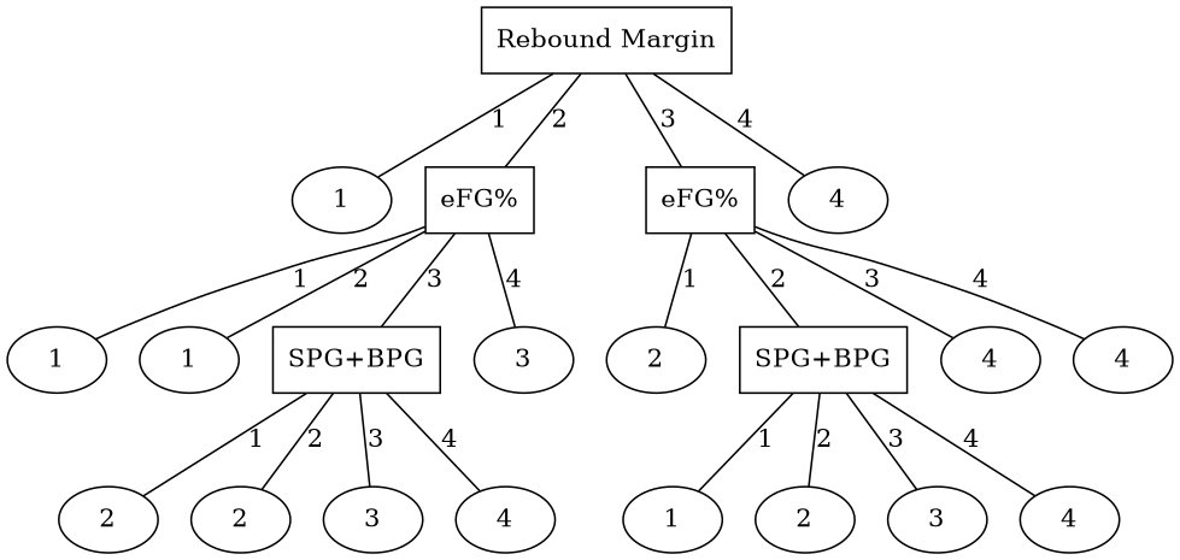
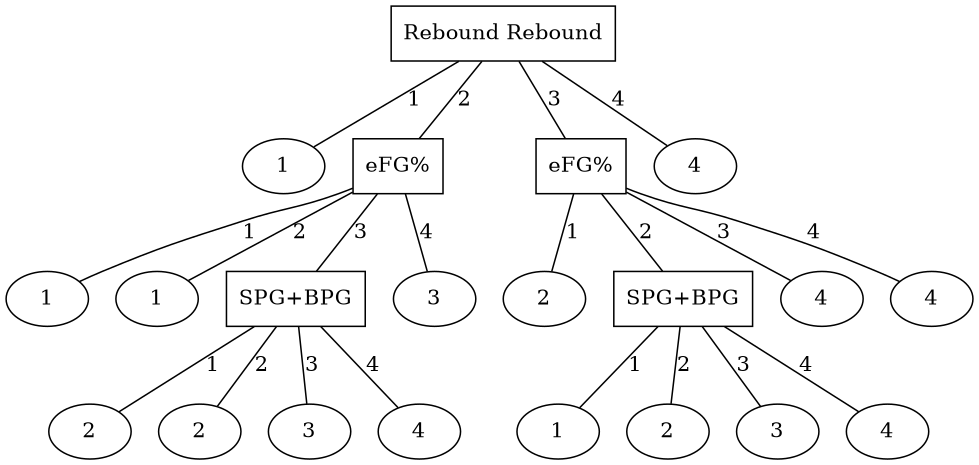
  graph {
-   n1 [label="Rebound Margin" shape=box]
+   n1 [label="Rebound Rebound" shape=box]
    n2 [label=1]
    n3 [label="eFG%" shape=box]
    n4 [label="eFG%" shape=box]
    n5 [label=4]
    n6 [label=1]
    n7 [label=1]
    n8 [label="SPG+BPG" shape=box]
    n9 [label=3]
    n10 [label=2]
    n11 [label=2]
    n12 [label=3]
    n13 [label=4]
    n14 [label=2]
    n15 [label="SPG+BPG" shape=box]
    n16 [label=4]
    n17 [label=4]
    n18 [label=1]
    n19 [label=2]
    n20 [label=3]
    n21 [label=4]
    n1 -- n2 [label=1]
    n1 -- n3 [label=2]
    n1 -- n4 [label=3]
    n1 -- n5 [label=4]
    n3 -- n6 [label=1]
    n3 -- n7 [label=2]
    n3 -- n8 [label=3]
    n3 -- n9 [label=4]
    n4 -- n14 [label=1]
    n4 -- n15 [label=2]
    n4 -- n16 [label=3]
    n4 -- n17 [label=4]
    n8 -- n10 [label=1]
    n8 -- n11 [label=2]
    n8 -- n12 [label=3]
    n8 -- n13 [label=4]
    n15 -- n18 [label=1]
    n15 -- n19 [label=2]
    n15 -- n20 [label=3]
    n15 -- n21 [label=4]
  }
